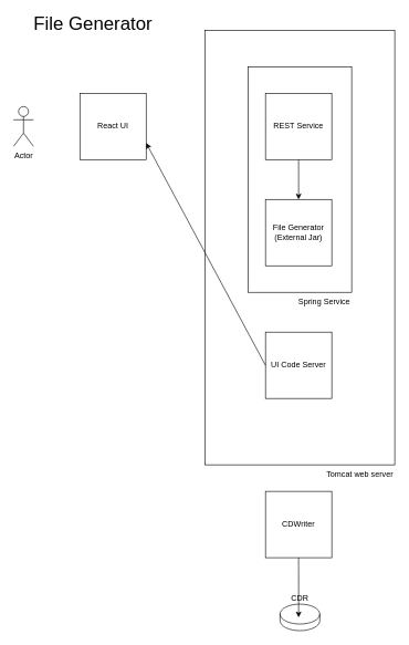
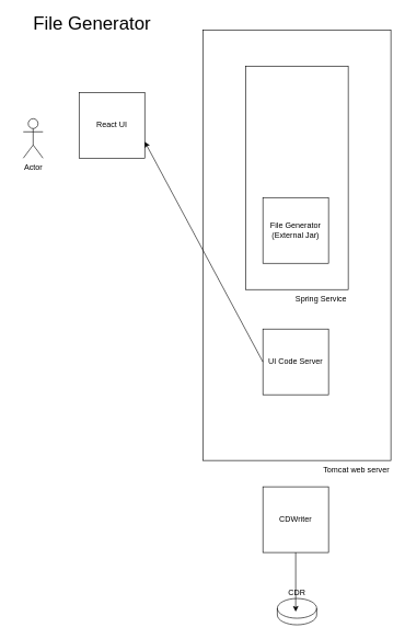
  <mxCell id="0" />
  <mxCell id="1" parent="0" />
  <mxCell id="2" value="Tomcat web server" style="whiteSpace=wrap;html=1;align=right;labelPosition=center;verticalLabelPosition=bottom;verticalAlign=top;" vertex="1" parent="1"><mxGeometry x="309" y="45" width="286" height="655" as="geometry" /></mxCell>
  <mxCell id="3" value="Spring Service" style="whiteSpace=wrap;html=1;align=right;labelPosition=center;verticalLabelPosition=bottom;verticalAlign=top;" vertex="1" parent="1"><mxGeometry x="374" y="100" width="156" height="340" as="geometry" /></mxCell>
- <mxCell id="4" value="REST Service" style="whiteSpace=wrap;html=1;aspect=fixed;" vertex="1" parent="1"><mxGeometry x="400" y="140" width="100" height="100" as="geometry" /></mxCell>
  <mxCell id="5" value="React UI" style="whiteSpace=wrap;html=1;aspect=fixed;" vertex="1" parent="1"><mxGeometry x="120" y="140" width="100" height="100" as="geometry" /></mxCell>
  <mxCell id="6" value="File Generator&lt;br&gt;(External Jar)" style="whiteSpace=wrap;html=1;aspect=fixed;" vertex="1" parent="1"><mxGeometry x="400" y="300" width="100" height="100" as="geometry" /></mxCell>
  <mxCell id="7" value="CDWriter" style="whiteSpace=wrap;html=1;aspect=fixed;" vertex="1" parent="1"><mxGeometry x="400" y="740" width="100" height="100" as="geometry" /></mxCell>
  <mxCell id="8" value="UI Code Server" style="whiteSpace=wrap;html=1;aspect=fixed;" vertex="1" parent="1"><mxGeometry x="400" y="500" width="100" height="100" as="geometry" /></mxCell>
- <mxCell id="9" value="Actor" style="shape=umlActor;verticalLabelPosition=bottom;verticalAlign=top;html=1;outlineConnect=0;" vertex="1" parent="1"><mxGeometry x="20" y="160" width="30" height="60" as="geometry" /></mxCell>
+ <mxCell id="9" value="Actor" style="shape=umlActor;verticalLabelPosition=bottom;verticalAlign=top;html=1;outlineConnect=0;" vertex="1" parent="1"><mxGeometry x="35" y="180" width="30" height="60" as="geometry" /></mxCell>
  <mxCell id="10" value="" style="endArrow=classic;html=1;rounded=0;entryX=1;entryY=0.75;entryDx=0;entryDy=0;exitX=0;exitY=0.5;exitDx=0;exitDy=0;" edge="1" parent="1" source="8" target="5"><mxGeometry width="50" height="50" relative="1" as="geometry"><mxPoint x="350" y="590" as="sourcePoint" /><mxPoint x="400" y="540" as="targetPoint" /></mxGeometry></mxCell>
- <mxCell id="11" value="" style="endArrow=classic;html=1;rounded=0;exitX=0.5;exitY=1;exitDx=0;exitDy=0;entryX=0.5;entryY=0;entryDx=0;entryDy=0;" edge="1" parent="1" source="4" target="6"><mxGeometry width="50" height="50" relative="1" as="geometry"><mxPoint x="350" y="590" as="sourcePoint" /><mxPoint x="400" y="540" as="targetPoint" /></mxGeometry></mxCell>
  <mxCell id="12" value="CDR" style="shape=cylinder3;whiteSpace=wrap;html=1;boundedLbl=1;backgroundOutline=1;size=15;align=center;labelPosition=center;verticalLabelPosition=top;verticalAlign=bottom;" vertex="1" parent="1"><mxGeometry x="422" y="910" width="60" height="40" as="geometry" /></mxCell>
  <mxCell id="13" value="" style="endArrow=classic;html=1;rounded=0;exitX=0.5;exitY=1;exitDx=0;exitDy=0;entryX=0.467;entryY=0.5;entryDx=0;entryDy=0;entryPerimeter=0;" edge="1" parent="1" source="7" target="12"><mxGeometry width="50" height="50" relative="1" as="geometry"><mxPoint x="350" y="590" as="sourcePoint" /><mxPoint x="400" y="540" as="targetPoint" /></mxGeometry></mxCell>
  <mxCell id="14" value="File Generator" style="text;html=1;strokeColor=none;fillColor=none;align=center;verticalAlign=middle;whiteSpace=wrap;rounded=0;fontSize=28;" vertex="1" parent="1"><mxGeometry x="40" y="20" width="200" height="30" as="geometry" /></mxCell>
